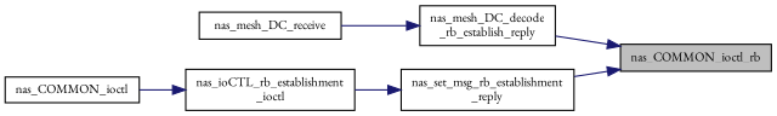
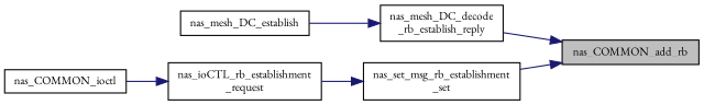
  digraph {
    fontname="EB Garamond"
    rankdir=RL
    node [color=black fillcolor=white fontname="EB Garamond" fontsize=10 shape=record style=filled]
    edge [color=midnightblue dir=back fontname="EB Garamond" fontsize=10 labelfontname=Helvetica labelfontsize=10 style=solid]
-   n1 [fillcolor=grey75 fontcolor=black height=0.2 label=nas_COMMON_ioctl_rb width=0.4]
+   n1 [fillcolor=grey75 fontcolor=black height=0.2 label=nas_COMMON_add_rb width=0.4]
    n2 [height=0.2 label="nas_mesh_DC_decode\l_rb_establish_reply" width=0.4]
-   n3 [height=0.2 label="nas_set_msg_rb_establishment\l_reply" width=0.4]
-   n4 [height=0.2 label=nas_mesh_DC_receive width=0.4]
-   n5 [height=0.2 label="nas_ioCTL_rb_establishment\l_ioctl" width=0.4]
+   n3 [height=0.2 label="nas_set_msg_rb_establishment\l_set" width=0.4]
+   n4 [height=0.2 label=nas_mesh_DC_establish width=0.4]
+   n5 [height=0.2 label="nas_ioCTL_rb_establishment\l_request" width=0.4]
    n6 [height=0.2 label=nas_COMMON_ioctl width=0.4]
    n1 -> n2
    n1 -> n3
    n2 -> n4
    n3 -> n5
    n5 -> n6
  }
